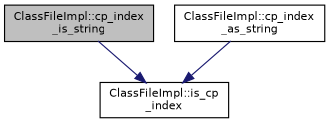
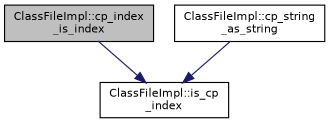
  digraph {
    rankdir=TB
    node [color=black fontname=Helvetica fontsize=10 shape=record]
    edge [color=midnightblue fontname=Helvetica fontsize=10 labelfontname=Helvetica labelfontsize=10 style=solid]
-   n1 [fillcolor=grey75 fontcolor=black height=0.2 label="ClassFileImpl::cp_index\l_is_string" style=filled width=0.4]
+   n1 [fillcolor=grey75 fontcolor=black height=0.2 label="ClassFileImpl::cp_index\l_is_index" style=filled width=0.4]
    n2 [height=0.2 label="ClassFileImpl::is_cp\l_index" width=0.4]
-   n3 [height=0.2 label="ClassFileImpl::cp_index\l_as_string" width=0.4]
+   n3 [height=0.2 label="ClassFileImpl::cp_string\l_as_string" width=0.4]
    n1 -> n2
    n3 -> n2
  }
